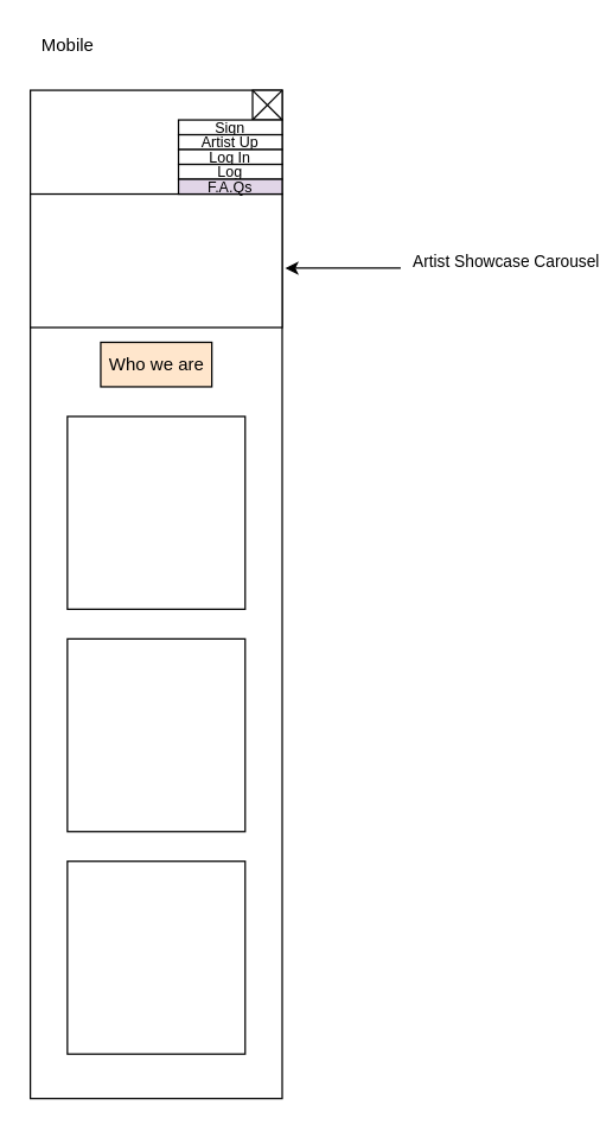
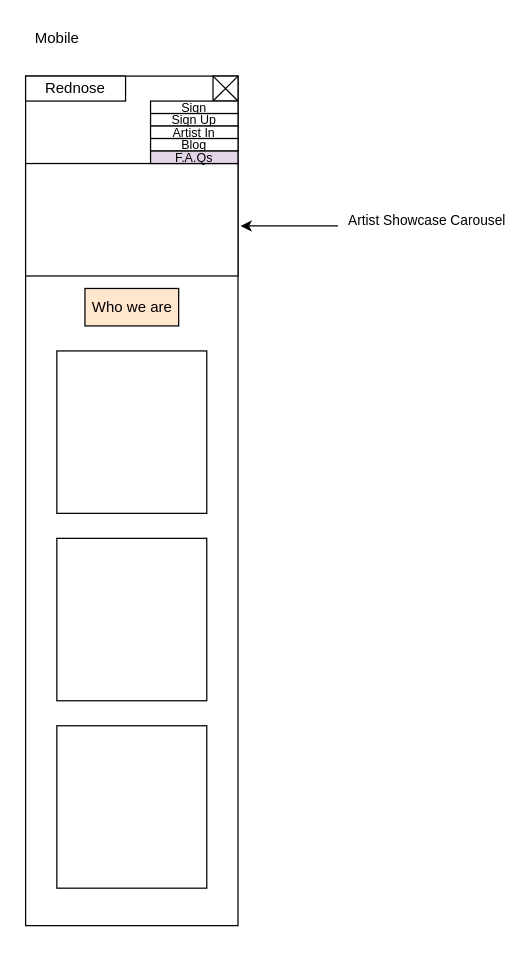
  <mxCell id="0" />
  <mxCell id="1" parent="0" />
  <mxCell id="2" value="" style="rounded=0;whiteSpace=wrap;html=1;" parent="1" vertex="1"><mxGeometry x="20" y="60" width="170" height="680" as="geometry" /></mxCell>
  <mxCell id="3" value="" style="rounded=0;whiteSpace=wrap;html=1;" parent="1" vertex="1"><mxGeometry x="170" y="60" width="20" height="20" as="geometry" /></mxCell>
  <mxCell id="4" value="" style="endArrow=none;html=1;exitX=0;exitY=0;exitDx=0;exitDy=0;entryX=1;entryY=1;entryDx=0;entryDy=0;" parent="1" source="3" target="3" edge="1"><mxGeometry width="50" height="50" relative="1" as="geometry"><mxPoint x="640" y="380" as="sourcePoint" /><mxPoint x="690" y="330" as="targetPoint" /></mxGeometry></mxCell>
  <mxCell id="5" value="" style="endArrow=none;html=1;exitX=0;exitY=1;exitDx=0;exitDy=0;entryX=1;entryY=0;entryDx=0;entryDy=0;" parent="1" source="3" target="3" edge="1"><mxGeometry width="50" height="50" relative="1" as="geometry"><mxPoint x="640" y="380" as="sourcePoint" /><mxPoint x="690" y="330" as="targetPoint" /></mxGeometry></mxCell>
+ <mxCell id="6" value="Rednose" style="rounded=0;whiteSpace=wrap;html=1;" parent="1" vertex="1"><mxGeometry x="20" y="60" width="80" height="20" as="geometry" /></mxCell>
  <mxCell id="7" value="" style="rounded=0;whiteSpace=wrap;html=1;" parent="1" vertex="1"><mxGeometry x="20" y="130" width="170" height="90" as="geometry" /></mxCell>
  <mxCell id="8" value="" style="endArrow=classic;html=1;" parent="1" edge="1"><mxGeometry width="50" height="50" relative="1" as="geometry"><mxPoint x="270" y="180" as="sourcePoint" /><mxPoint x="192" y="180" as="targetPoint" /></mxGeometry></mxCell>
  <mxCell id="9" value="Artist Showcase Carousel" style="edgeLabel;html=1;align=center;verticalAlign=middle;resizable=0;points=[];" parent="8" vertex="1" connectable="0"><mxGeometry x="-0.076" y="-4" relative="1" as="geometry"><mxPoint x="106" y="-1" as="offset" /></mxGeometry></mxCell>
  <mxCell id="10" value="&lt;font style=&quot;font-size: 10px&quot;&gt;Sign&lt;/font&gt;" style="rounded=0;whiteSpace=wrap;html=1;" parent="1" vertex="1"><mxGeometry x="120" y="80" width="70" height="10" as="geometry" /></mxCell>
- <mxCell id="11" value="&lt;font style=&quot;font-size: 10px&quot;&gt;Artist Up&lt;/font&gt;" style="rounded=0;whiteSpace=wrap;html=1;" parent="1" vertex="1"><mxGeometry x="120" y="90" width="70" height="10" as="geometry" /></mxCell>
- <mxCell id="12" value="&lt;font style=&quot;font-size: 10px&quot;&gt;Log In&lt;/font&gt;" style="rounded=0;whiteSpace=wrap;html=1;" parent="1" vertex="1"><mxGeometry x="120" y="100" width="70" height="10" as="geometry" /></mxCell>
- <mxCell id="13" value="&lt;font style=&quot;font-size: 10px&quot;&gt;Log&lt;/font&gt;" style="rounded=0;whiteSpace=wrap;html=1;" parent="1" vertex="1"><mxGeometry x="120" y="110" width="70" height="10" as="geometry" /></mxCell>
+ <mxCell id="11" value="&lt;font style=&quot;font-size: 10px&quot;&gt;Sign Up&lt;/font&gt;" style="rounded=0;whiteSpace=wrap;html=1;" parent="1" vertex="1"><mxGeometry x="120" y="90" width="70" height="10" as="geometry" /></mxCell>
+ <mxCell id="12" value="&lt;font style=&quot;font-size: 10px&quot;&gt;Artist In&lt;/font&gt;" style="rounded=0;whiteSpace=wrap;html=1;" parent="1" vertex="1"><mxGeometry x="120" y="100" width="70" height="10" as="geometry" /></mxCell>
+ <mxCell id="13" value="&lt;font style=&quot;font-size: 10px&quot;&gt;Blog&lt;/font&gt;" style="rounded=0;whiteSpace=wrap;html=1;" parent="1" vertex="1"><mxGeometry x="120" y="110" width="70" height="10" as="geometry" /></mxCell>
  <mxCell id="14" value="&lt;span style=&quot;font-size: 10px&quot;&gt;F.A.Qs&lt;/span&gt;" style="rounded=0;whiteSpace=wrap;html=1;fillColor=#e1d5e7;" parent="1" vertex="1"><mxGeometry x="120" y="120" width="70" height="10" as="geometry" /></mxCell>
  <mxCell id="15" value="" style="rounded=0;whiteSpace=wrap;html=1;" parent="1" vertex="1"><mxGeometry x="45" y="580" width="120" height="130" as="geometry" /></mxCell>
  <mxCell id="16" value="" style="rounded=0;whiteSpace=wrap;html=1;" parent="1" vertex="1"><mxGeometry x="45" y="280" width="120" height="130" as="geometry" /></mxCell>
  <mxCell id="17" value="" style="rounded=0;whiteSpace=wrap;html=1;" parent="1" vertex="1"><mxGeometry x="45" y="430" width="120" height="130" as="geometry" /></mxCell>
  <mxCell id="18" value="Who we are" style="rounded=0;whiteSpace=wrap;html=1;fillColor=#ffe6cc;" parent="1" vertex="1"><mxGeometry x="67.5" y="230" width="75" height="30" as="geometry" /></mxCell>
  <mxCell id="19" value="Mobile" style="text;html=1;align=center;verticalAlign=middle;resizable=0;points=[];autosize=1;" parent="1" vertex="1"><mxGeometry x="20" y="20" width="50" height="20" as="geometry" /></mxCell>
